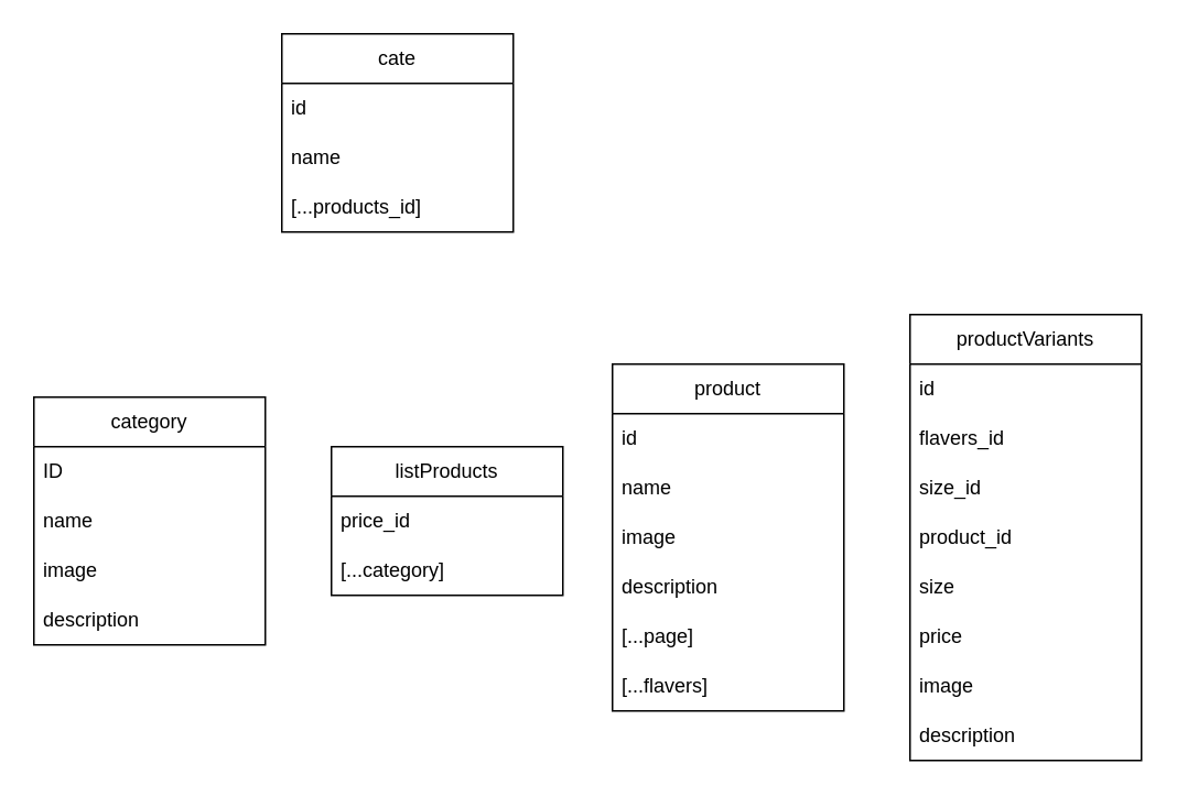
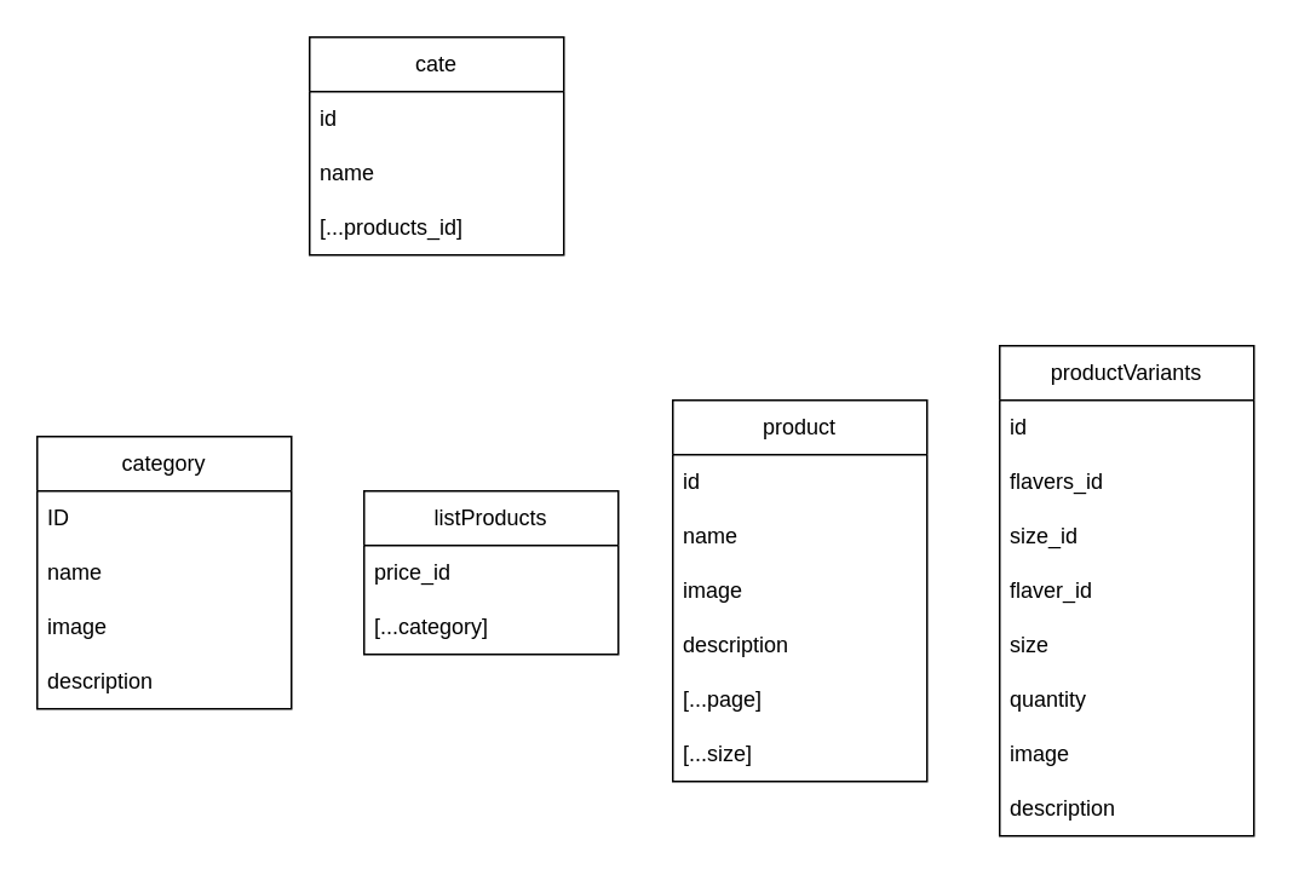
  <mxCell id="0" />
  <mxCell id="1" parent="0" />
  <mxCell id="2" value="category" style="swimlane;fontStyle=0;childLayout=stackLayout;horizontal=1;startSize=30;horizontalStack=0;resizeParent=1;resizeParentMax=0;resizeLast=0;collapsible=1;marginBottom=0;whiteSpace=wrap;html=1;" parent="1" vertex="1"><mxGeometry x="20" y="240" width="140" height="150" as="geometry" /></mxCell>
  <mxCell id="3" value="ID" style="text;strokeColor=none;fillColor=none;align=left;verticalAlign=middle;spacingLeft=4;spacingRight=4;overflow=hidden;points=[[0,0.5],[1,0.5]];portConstraint=eastwest;rotatable=0;whiteSpace=wrap;html=1;" parent="2" vertex="1"><mxGeometry y="30" width="140" height="30" as="geometry" /></mxCell>
  <mxCell id="4" value="name" style="text;strokeColor=none;fillColor=none;align=left;verticalAlign=middle;spacingLeft=4;spacingRight=4;overflow=hidden;points=[[0,0.5],[1,0.5]];portConstraint=eastwest;rotatable=0;whiteSpace=wrap;html=1;" parent="2" vertex="1"><mxGeometry y="60" width="140" height="30" as="geometry" /></mxCell>
  <mxCell id="5" value="image" style="text;strokeColor=none;fillColor=none;align=left;verticalAlign=middle;spacingLeft=4;spacingRight=4;overflow=hidden;points=[[0,0.5],[1,0.5]];portConstraint=eastwest;rotatable=0;whiteSpace=wrap;html=1;" parent="2" vertex="1"><mxGeometry y="90" width="140" height="30" as="geometry" /></mxCell>
  <mxCell id="6" value="description" style="text;strokeColor=none;fillColor=none;align=left;verticalAlign=middle;spacingLeft=4;spacingRight=4;overflow=hidden;points=[[0,0.5],[1,0.5]];portConstraint=eastwest;rotatable=0;whiteSpace=wrap;html=1;" parent="2" vertex="1"><mxGeometry y="120" width="140" height="30" as="geometry" /></mxCell>
  <mxCell id="7" value="product" style="swimlane;fontStyle=0;childLayout=stackLayout;horizontal=1;startSize=30;horizontalStack=0;resizeParent=1;resizeParentMax=0;resizeLast=0;collapsible=1;marginBottom=0;whiteSpace=wrap;html=1;" parent="1" vertex="1"><mxGeometry x="370" y="220" width="140" height="210" as="geometry" /></mxCell>
  <mxCell id="8" value="id" style="text;strokeColor=none;fillColor=none;align=left;verticalAlign=middle;spacingLeft=4;spacingRight=4;overflow=hidden;points=[[0,0.5],[1,0.5]];portConstraint=eastwest;rotatable=0;whiteSpace=wrap;html=1;" parent="7" vertex="1"><mxGeometry y="30" width="140" height="30" as="geometry" /></mxCell>
  <mxCell id="9" value="name" style="text;strokeColor=none;fillColor=none;align=left;verticalAlign=middle;spacingLeft=4;spacingRight=4;overflow=hidden;points=[[0,0.5],[1,0.5]];portConstraint=eastwest;rotatable=0;whiteSpace=wrap;html=1;" parent="7" vertex="1"><mxGeometry y="60" width="140" height="30" as="geometry" /></mxCell>
  <mxCell id="10" value="image" style="text;strokeColor=none;fillColor=none;align=left;verticalAlign=middle;spacingLeft=4;spacingRight=4;overflow=hidden;points=[[0,0.5],[1,0.5]];portConstraint=eastwest;rotatable=0;whiteSpace=wrap;html=1;" parent="7" vertex="1"><mxGeometry y="90" width="140" height="30" as="geometry" /></mxCell>
  <mxCell id="11" value="description" style="text;strokeColor=none;fillColor=none;align=left;verticalAlign=middle;spacingLeft=4;spacingRight=4;overflow=hidden;points=[[0,0.5],[1,0.5]];portConstraint=eastwest;rotatable=0;whiteSpace=wrap;html=1;" parent="7" vertex="1"><mxGeometry y="120" width="140" height="30" as="geometry" /></mxCell>
  <mxCell id="12" value="[...page]" style="text;strokeColor=none;fillColor=none;align=left;verticalAlign=middle;spacingLeft=4;spacingRight=4;overflow=hidden;points=[[0,0.5],[1,0.5]];portConstraint=eastwest;rotatable=0;whiteSpace=wrap;html=1;" vertex="1" parent="7"><mxGeometry y="150" width="140" height="30" as="geometry" /></mxCell>
- <mxCell id="13" value="[...flavers]" style="text;strokeColor=none;fillColor=none;align=left;verticalAlign=middle;spacingLeft=4;spacingRight=4;overflow=hidden;points=[[0,0.5],[1,0.5]];portConstraint=eastwest;rotatable=0;whiteSpace=wrap;html=1;" vertex="1" parent="7"><mxGeometry y="180" width="140" height="30" as="geometry" /></mxCell>
+ <mxCell id="13" value="[...size]" style="text;strokeColor=none;fillColor=none;align=left;verticalAlign=middle;spacingLeft=4;spacingRight=4;overflow=hidden;points=[[0,0.5],[1,0.5]];portConstraint=eastwest;rotatable=0;whiteSpace=wrap;html=1;" vertex="1" parent="7"><mxGeometry y="180" width="140" height="30" as="geometry" /></mxCell>
  <mxCell id="14" value="listProducts" style="swimlane;fontStyle=0;childLayout=stackLayout;horizontal=1;startSize=30;horizontalStack=0;resizeParent=1;resizeParentMax=0;resizeLast=0;collapsible=1;marginBottom=0;whiteSpace=wrap;html=1;" parent="1" vertex="1"><mxGeometry x="200" y="270" width="140" height="90" as="geometry" /></mxCell>
  <mxCell id="15" value="price_id" style="text;strokeColor=none;fillColor=none;align=left;verticalAlign=middle;spacingLeft=4;spacingRight=4;overflow=hidden;points=[[0,0.5],[1,0.5]];portConstraint=eastwest;rotatable=0;whiteSpace=wrap;html=1;" parent="14" vertex="1"><mxGeometry y="30" width="140" height="30" as="geometry" /></mxCell>
  <mxCell id="16" value="[...category]" style="text;strokeColor=none;fillColor=none;align=left;verticalAlign=middle;spacingLeft=4;spacingRight=4;overflow=hidden;points=[[0,0.5],[1,0.5]];portConstraint=eastwest;rotatable=0;whiteSpace=wrap;html=1;" parent="14" vertex="1"><mxGeometry y="60" width="140" height="30" as="geometry" /></mxCell>
  <mxCell id="17" value="productVariants" style="swimlane;fontStyle=0;childLayout=stackLayout;horizontal=1;startSize=30;horizontalStack=0;resizeParent=1;resizeParentMax=0;resizeLast=0;collapsible=1;marginBottom=0;whiteSpace=wrap;html=1;" parent="1" vertex="1"><mxGeometry x="550" y="190" width="140" height="270" as="geometry" /></mxCell>
  <mxCell id="18" value="id" style="text;strokeColor=none;fillColor=none;align=left;verticalAlign=middle;spacingLeft=4;spacingRight=4;overflow=hidden;points=[[0,0.5],[1,0.5]];portConstraint=eastwest;rotatable=0;whiteSpace=wrap;html=1;" parent="17" vertex="1"><mxGeometry y="30" width="140" height="30" as="geometry" /></mxCell>
  <mxCell id="19" value="flavers_id" style="text;strokeColor=none;fillColor=none;align=left;verticalAlign=middle;spacingLeft=4;spacingRight=4;overflow=hidden;points=[[0,0.5],[1,0.5]];portConstraint=eastwest;rotatable=0;whiteSpace=wrap;html=1;" parent="17" vertex="1"><mxGeometry y="60" width="140" height="30" as="geometry" /></mxCell>
  <mxCell id="20" value="size_id" style="text;strokeColor=none;fillColor=none;align=left;verticalAlign=middle;spacingLeft=4;spacingRight=4;overflow=hidden;points=[[0,0.5],[1,0.5]];portConstraint=eastwest;rotatable=0;whiteSpace=wrap;html=1;" parent="17" vertex="1"><mxGeometry y="90" width="140" height="30" as="geometry" /></mxCell>
- <mxCell id="21" value="product_id" style="text;strokeColor=none;fillColor=none;align=left;verticalAlign=middle;spacingLeft=4;spacingRight=4;overflow=hidden;points=[[0,0.5],[1,0.5]];portConstraint=eastwest;rotatable=0;whiteSpace=wrap;html=1;" parent="17" vertex="1"><mxGeometry y="120" width="140" height="30" as="geometry" /></mxCell>
+ <mxCell id="21" value="flaver_id" style="text;strokeColor=none;fillColor=none;align=left;verticalAlign=middle;spacingLeft=4;spacingRight=4;overflow=hidden;points=[[0,0.5],[1,0.5]];portConstraint=eastwest;rotatable=0;whiteSpace=wrap;html=1;" parent="17" vertex="1"><mxGeometry y="120" width="140" height="30" as="geometry" /></mxCell>
  <mxCell id="22" value="size" style="text;strokeColor=none;fillColor=none;align=left;verticalAlign=middle;spacingLeft=4;spacingRight=4;overflow=hidden;points=[[0,0.5],[1,0.5]];portConstraint=eastwest;rotatable=0;whiteSpace=wrap;html=1;" parent="17" vertex="1"><mxGeometry y="150" width="140" height="30" as="geometry" /></mxCell>
- <mxCell id="23" value="price" style="text;strokeColor=none;fillColor=none;align=left;verticalAlign=middle;spacingLeft=4;spacingRight=4;overflow=hidden;points=[[0,0.5],[1,0.5]];portConstraint=eastwest;rotatable=0;whiteSpace=wrap;html=1;" parent="17" vertex="1"><mxGeometry y="180" width="140" height="30" as="geometry" /></mxCell>
+ <mxCell id="23" value="quantity" style="text;strokeColor=none;fillColor=none;align=left;verticalAlign=middle;spacingLeft=4;spacingRight=4;overflow=hidden;points=[[0,0.5],[1,0.5]];portConstraint=eastwest;rotatable=0;whiteSpace=wrap;html=1;" parent="17" vertex="1"><mxGeometry y="180" width="140" height="30" as="geometry" /></mxCell>
  <mxCell id="24" value="image" style="text;strokeColor=none;fillColor=none;align=left;verticalAlign=middle;spacingLeft=4;spacingRight=4;overflow=hidden;points=[[0,0.5],[1,0.5]];portConstraint=eastwest;rotatable=0;whiteSpace=wrap;html=1;" parent="17" vertex="1"><mxGeometry y="210" width="140" height="30" as="geometry" /></mxCell>
  <mxCell id="25" value="description" style="text;strokeColor=none;fillColor=none;align=left;verticalAlign=middle;spacingLeft=4;spacingRight=4;overflow=hidden;points=[[0,0.5],[1,0.5]];portConstraint=eastwest;rotatable=0;whiteSpace=wrap;html=1;" parent="17" vertex="1"><mxGeometry y="240" width="140" height="30" as="geometry" /></mxCell>
  <mxCell id="26" value="cate" style="swimlane;fontStyle=0;childLayout=stackLayout;horizontal=1;startSize=30;horizontalStack=0;resizeParent=1;resizeParentMax=0;resizeLast=0;collapsible=1;marginBottom=0;whiteSpace=wrap;html=1;" vertex="1" parent="1"><mxGeometry x="170" y="20" width="140" height="120" as="geometry" /></mxCell>
  <mxCell id="27" value="id" style="text;strokeColor=none;fillColor=none;align=left;verticalAlign=middle;spacingLeft=4;spacingRight=4;overflow=hidden;points=[[0,0.5],[1,0.5]];portConstraint=eastwest;rotatable=0;whiteSpace=wrap;html=1;" vertex="1" parent="26"><mxGeometry y="30" width="140" height="30" as="geometry" /></mxCell>
  <mxCell id="28" value="name" style="text;strokeColor=none;fillColor=none;align=left;verticalAlign=middle;spacingLeft=4;spacingRight=4;overflow=hidden;points=[[0,0.5],[1,0.5]];portConstraint=eastwest;rotatable=0;whiteSpace=wrap;html=1;" vertex="1" parent="26"><mxGeometry y="60" width="140" height="30" as="geometry" /></mxCell>
  <mxCell id="29" value="[...products_id]" style="text;strokeColor=none;fillColor=none;align=left;verticalAlign=middle;spacingLeft=4;spacingRight=4;overflow=hidden;points=[[0,0.5],[1,0.5]];portConstraint=eastwest;rotatable=0;whiteSpace=wrap;html=1;" vertex="1" parent="26"><mxGeometry y="90" width="140" height="30" as="geometry" /></mxCell>
